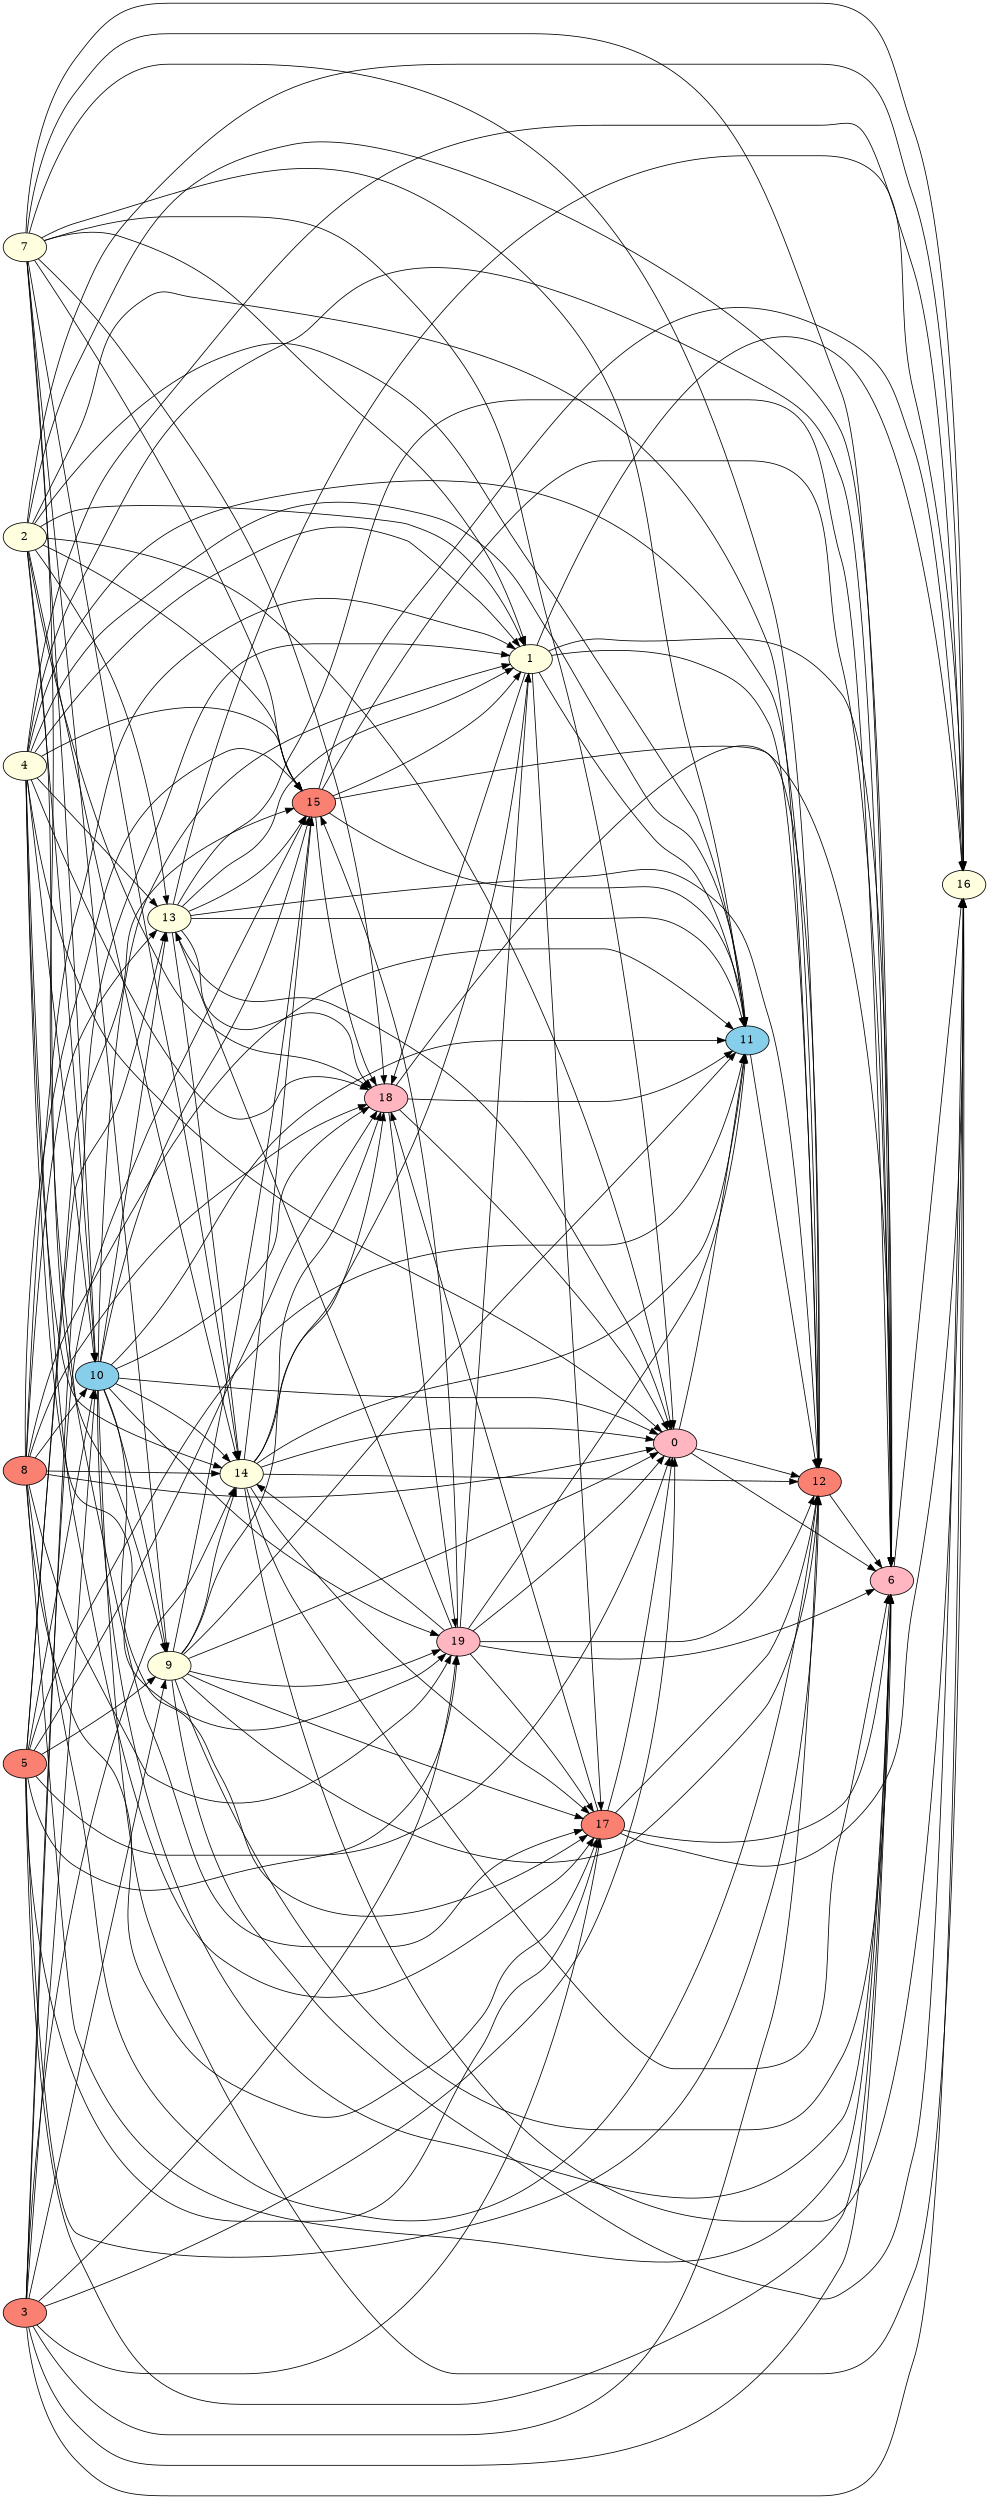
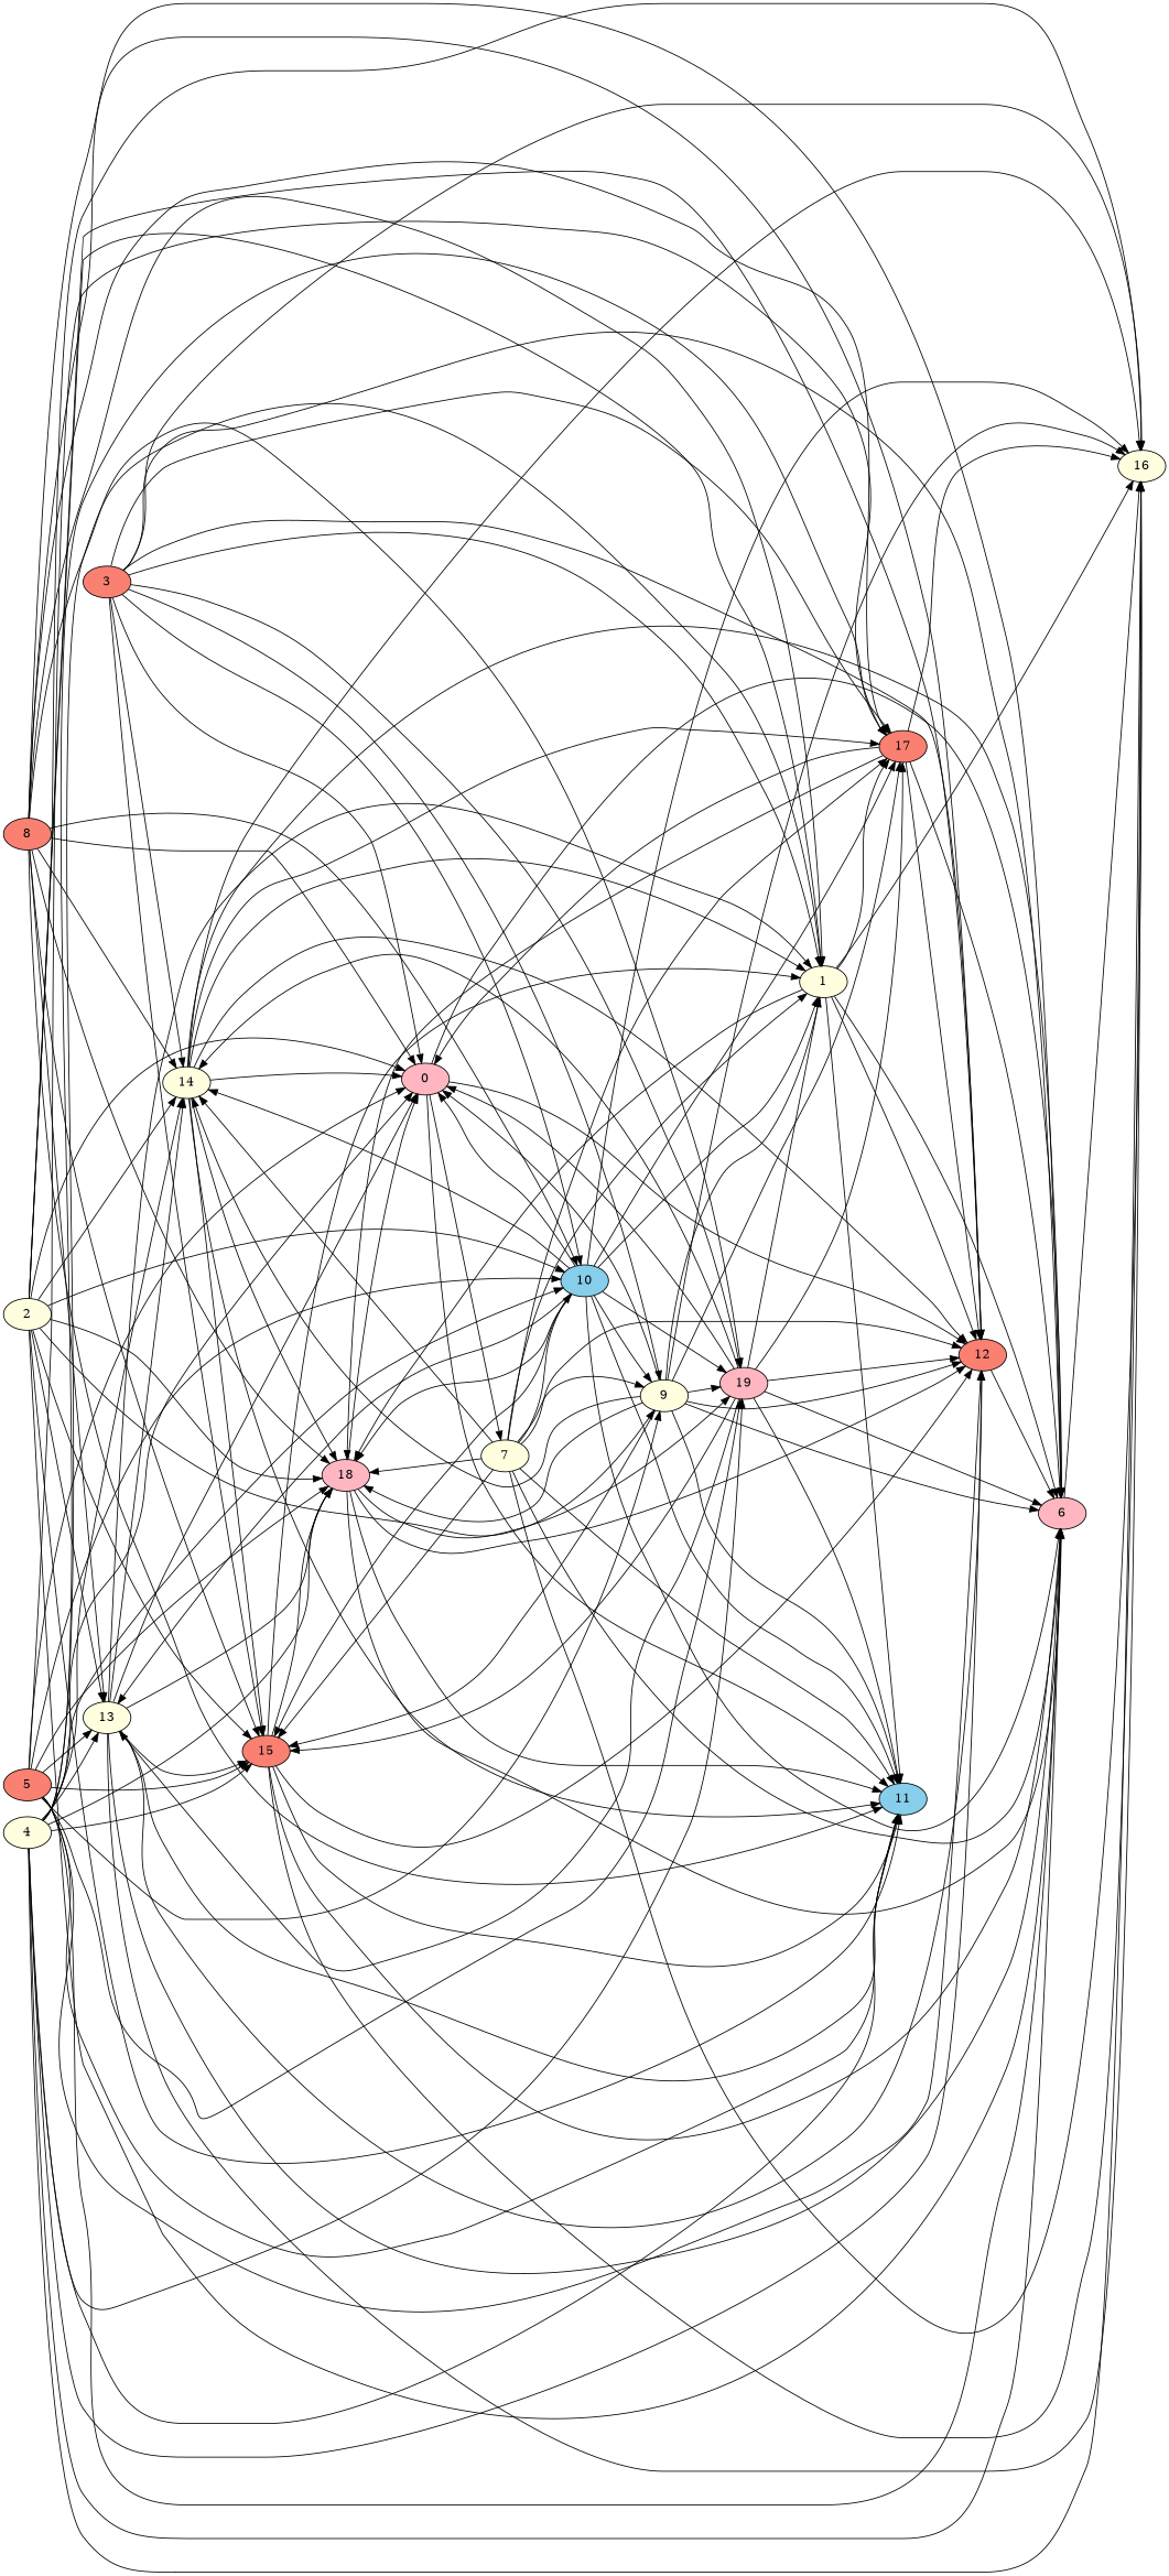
  digraph {
    rankdir=LR
    node [Processor=2 Start=0 fillcolor=lightyellow style=filled]
    edge [Weight=601]
    11 [Processor=1 Weight=259 fillcolor=skyblue]
    12 [Processor=1 Start=1492 Weight=510 fillcolor=salmon]
    6 [Processor=1 Start=5034 Weight=442 fillcolor=lightpink]
    16 [Start=3222 Weight=447]
    13 [Start=1507 Weight=651]
    14 [Start=2158 Weight=800]
    15 [Start=2958 Weight=264 fillcolor=salmon]
    18 [Start=3671 Weight=496 fillcolor=lightpink]
    0 [Start=4167 Weight=300 fillcolor=lightpink]
    1 [Processor=1 Start=4035 Weight=963]
    17 [Processor=1 Start=3058 Weight=482 fillcolor=salmon]
    19 [Processor=3 Start=1729 Weight=193 fillcolor=lightpink]
    2 [Processor=4 Weight=586]
    9 [Processor=4 Start=2699 Weight=436]
    10 [Processor=3 Start=3149 Weight=721 fillcolor=skyblue]
    3 [Processor=4 Start=586 Weight=347 fillcolor=salmon]
    4 [Processor=4 Start=933 Weight=326]
    5 [Processor=4 Start=1259 Weight=583 fillcolor=salmon]
    7 [Processor=4 Start=1842 Weight=857]
    8 [Processor=3 Start=1922 Weight=861 fillcolor=salmon]
-   11 -> 12 [Weight=933]
+   18 -> 12 [Weight=933]
    12 -> 6 [Weight=760]
    6 -> 16 [Weight=183]
    13 -> 11 [Weight=190]
    13 -> 12 [Weight=689]
    13 -> 6 [Weight=781]
    13 -> 16 [Weight=321]
    13 -> 14 [Weight=615]
    13 -> 15
    13 -> 18 [Weight=854]
    13 -> 0 [Weight=504]
    13 -> 1 [Weight=999]
    14 -> 11 [Weight=160]
    14 -> 12 [Weight=502]
    14 -> 6 [Weight=329]
    14 -> 16 [Weight=988]
    14 -> 15 [Weight=148]
    14 -> 18 [Weight=753]
    14 -> 0 [Weight=646]
    14 -> 1 [Weight=687]
    14 -> 17 [Weight=100]
    15 -> 11 [Weight=117]
    15 -> 12 [Weight=687]
    15 -> 6 [Weight=514]
    15 -> 16 [Weight=670]
    15 -> 18 [Weight=994]
    15 -> 1 [Weight=813]
    18 -> 11 [Weight=312]
    18 -> 6 [Weight=850]
    18 -> 0 [Weight=278]
    18 -> 19 [Weight=872]
    0 -> 11 [Weight=901]
    0 -> 12 [Weight=262]
    0 -> 6 [Weight=567]
    1 -> 11 [Weight=671]
    1 -> 12 [Weight=144]
    1 -> 6 [Weight=434]
    1 -> 16 [Weight=862]
    1 -> 18 [Weight=654]
    1 -> 17 [Weight=942]
    17 -> 12 [Weight=397]
    17 -> 6 [Weight=460]
    17 -> 16 [Weight=430]
    17 -> 18 [Weight=131]
    17 -> 0 [Weight=537]
    19 -> 11 [Weight=570]
    19 -> 12 [Weight=703]
    19 -> 6 [Weight=857]
    19 -> 13 [Weight=844]
    19 -> 14 [Weight=674]
    19 -> 15 [Weight=219]
    19 -> 0 [Weight=100]
    19 -> 1 [Weight=614]
    19 -> 17 [Weight=364]
    2 -> 11 [Weight=990]
    2 -> 12 [Weight=506]
    2 -> 6 [Weight=833]
    2 -> 16 [Weight=545]
    2 -> 13 [Weight=921]
    2 -> 14 [Weight=922]
    2 -> 15 [Weight=299]
    2 -> 18 [Weight=855]
    2 -> 0 [Weight=524]
    2 -> 1 [Weight=414]
    2 -> 9 [Weight=701]
    2 -> 10 [Weight=439]
    9 -> 11 [Weight=302]
    9 -> 12 [Weight=333]
    9 -> 6 [Weight=981]
    9 -> 16 [Weight=897]
    9 -> 14 [Weight=700]
    9 -> 15 [Weight=833]
    9 -> 18 [Weight=740]
    9 -> 0 [Weight=979]
+   9 -> 1 [Weight=405]
    9 -> 17 [Weight=660]
    9 -> 19 [Weight=336]
    10 -> 11 [Weight=244]
    10 -> 6 [Weight=714]
    10 -> 16 [Weight=560]
    10 -> 13 [Weight=259]
    10 -> 14 [Weight=403]
    10 -> 15 [Weight=345]
    10 -> 18 [Weight=478]
    10 -> 0 [Weight=961]
    10 -> 1 [Weight=387]
    10 -> 17 [Weight=951]
    10 -> 19 [Weight=569]
    10 -> 9 [Weight=823]
    3 -> 12 [Weight=361]
    3 -> 6 [Weight=468]
    3 -> 16 [Weight=586]
    3 -> 14 [Weight=584]
    3 -> 15 [Weight=219]
    3 -> 0 [Weight=575]
    3 -> 1 [Weight=188]
    3 -> 17 [Weight=814]
    3 -> 19 [Weight=700]
    3 -> 9 [Weight=479]
    3 -> 10 [Weight=178]
    4 -> 11 [Weight=992]
    4 -> 12 [Weight=334]
    4 -> 6 [Weight=139]
    4 -> 16 [Weight=940]
    4 -> 13
    4 -> 14 [Weight=330]
    4 -> 15 [Weight=439]
    4 -> 18 [Weight=558]
    4 -> 0 [Weight=972]
    4 -> 1 [Weight=508]
    4 -> 17 [Weight=585]
    4 -> 19 [Weight=975]
    4 -> 10 [Weight=692]
    5 -> 11 [Weight=199]
    5 -> 12 [Weight=327]
    5 -> 6 [Weight=584]
    5 -> 13 [Weight=145]
    5 -> 15 [Weight=265]
    5 -> 18 [Weight=278]
    5 -> 0 [Weight=338]
    5 -> 17 [Weight=116]
    5 -> 19 [Weight=558]
    5 -> 9 [Weight=570]
    5 -> 10 [Weight=604]
    7 -> 11 [Weight=665]
    7 -> 12 [Weight=635]
    7 -> 6 [Weight=448]
    7 -> 16 [Weight=618]
    7 -> 14 [Weight=906]
    7 -> 15 [Weight=434]
    7 -> 18 [Weight=828]
-   7 -> 0 [Weight=922]
+   0 -> 7 [Weight=922]
    7 -> 1 [Weight=942]
    7 -> 17 [Weight=591]
    7 -> 9 [Weight=302]
    7 -> 10 [Weight=450]
    8 -> 11 [Weight=691]
    8 -> 12 [Weight=559]
    8 -> 6 [Weight=499]
    8 -> 13 [Weight=593]
    8 -> 14 [Weight=375]
    8 -> 15 [Weight=165]
    8 -> 18 [Weight=884]
    8 -> 0 [Weight=128]
    8 -> 1 [Weight=545]
    8 -> 17 [Weight=890]
    8 -> 19 [Weight=294]
    8 -> 10 [Weight=411]
  }
